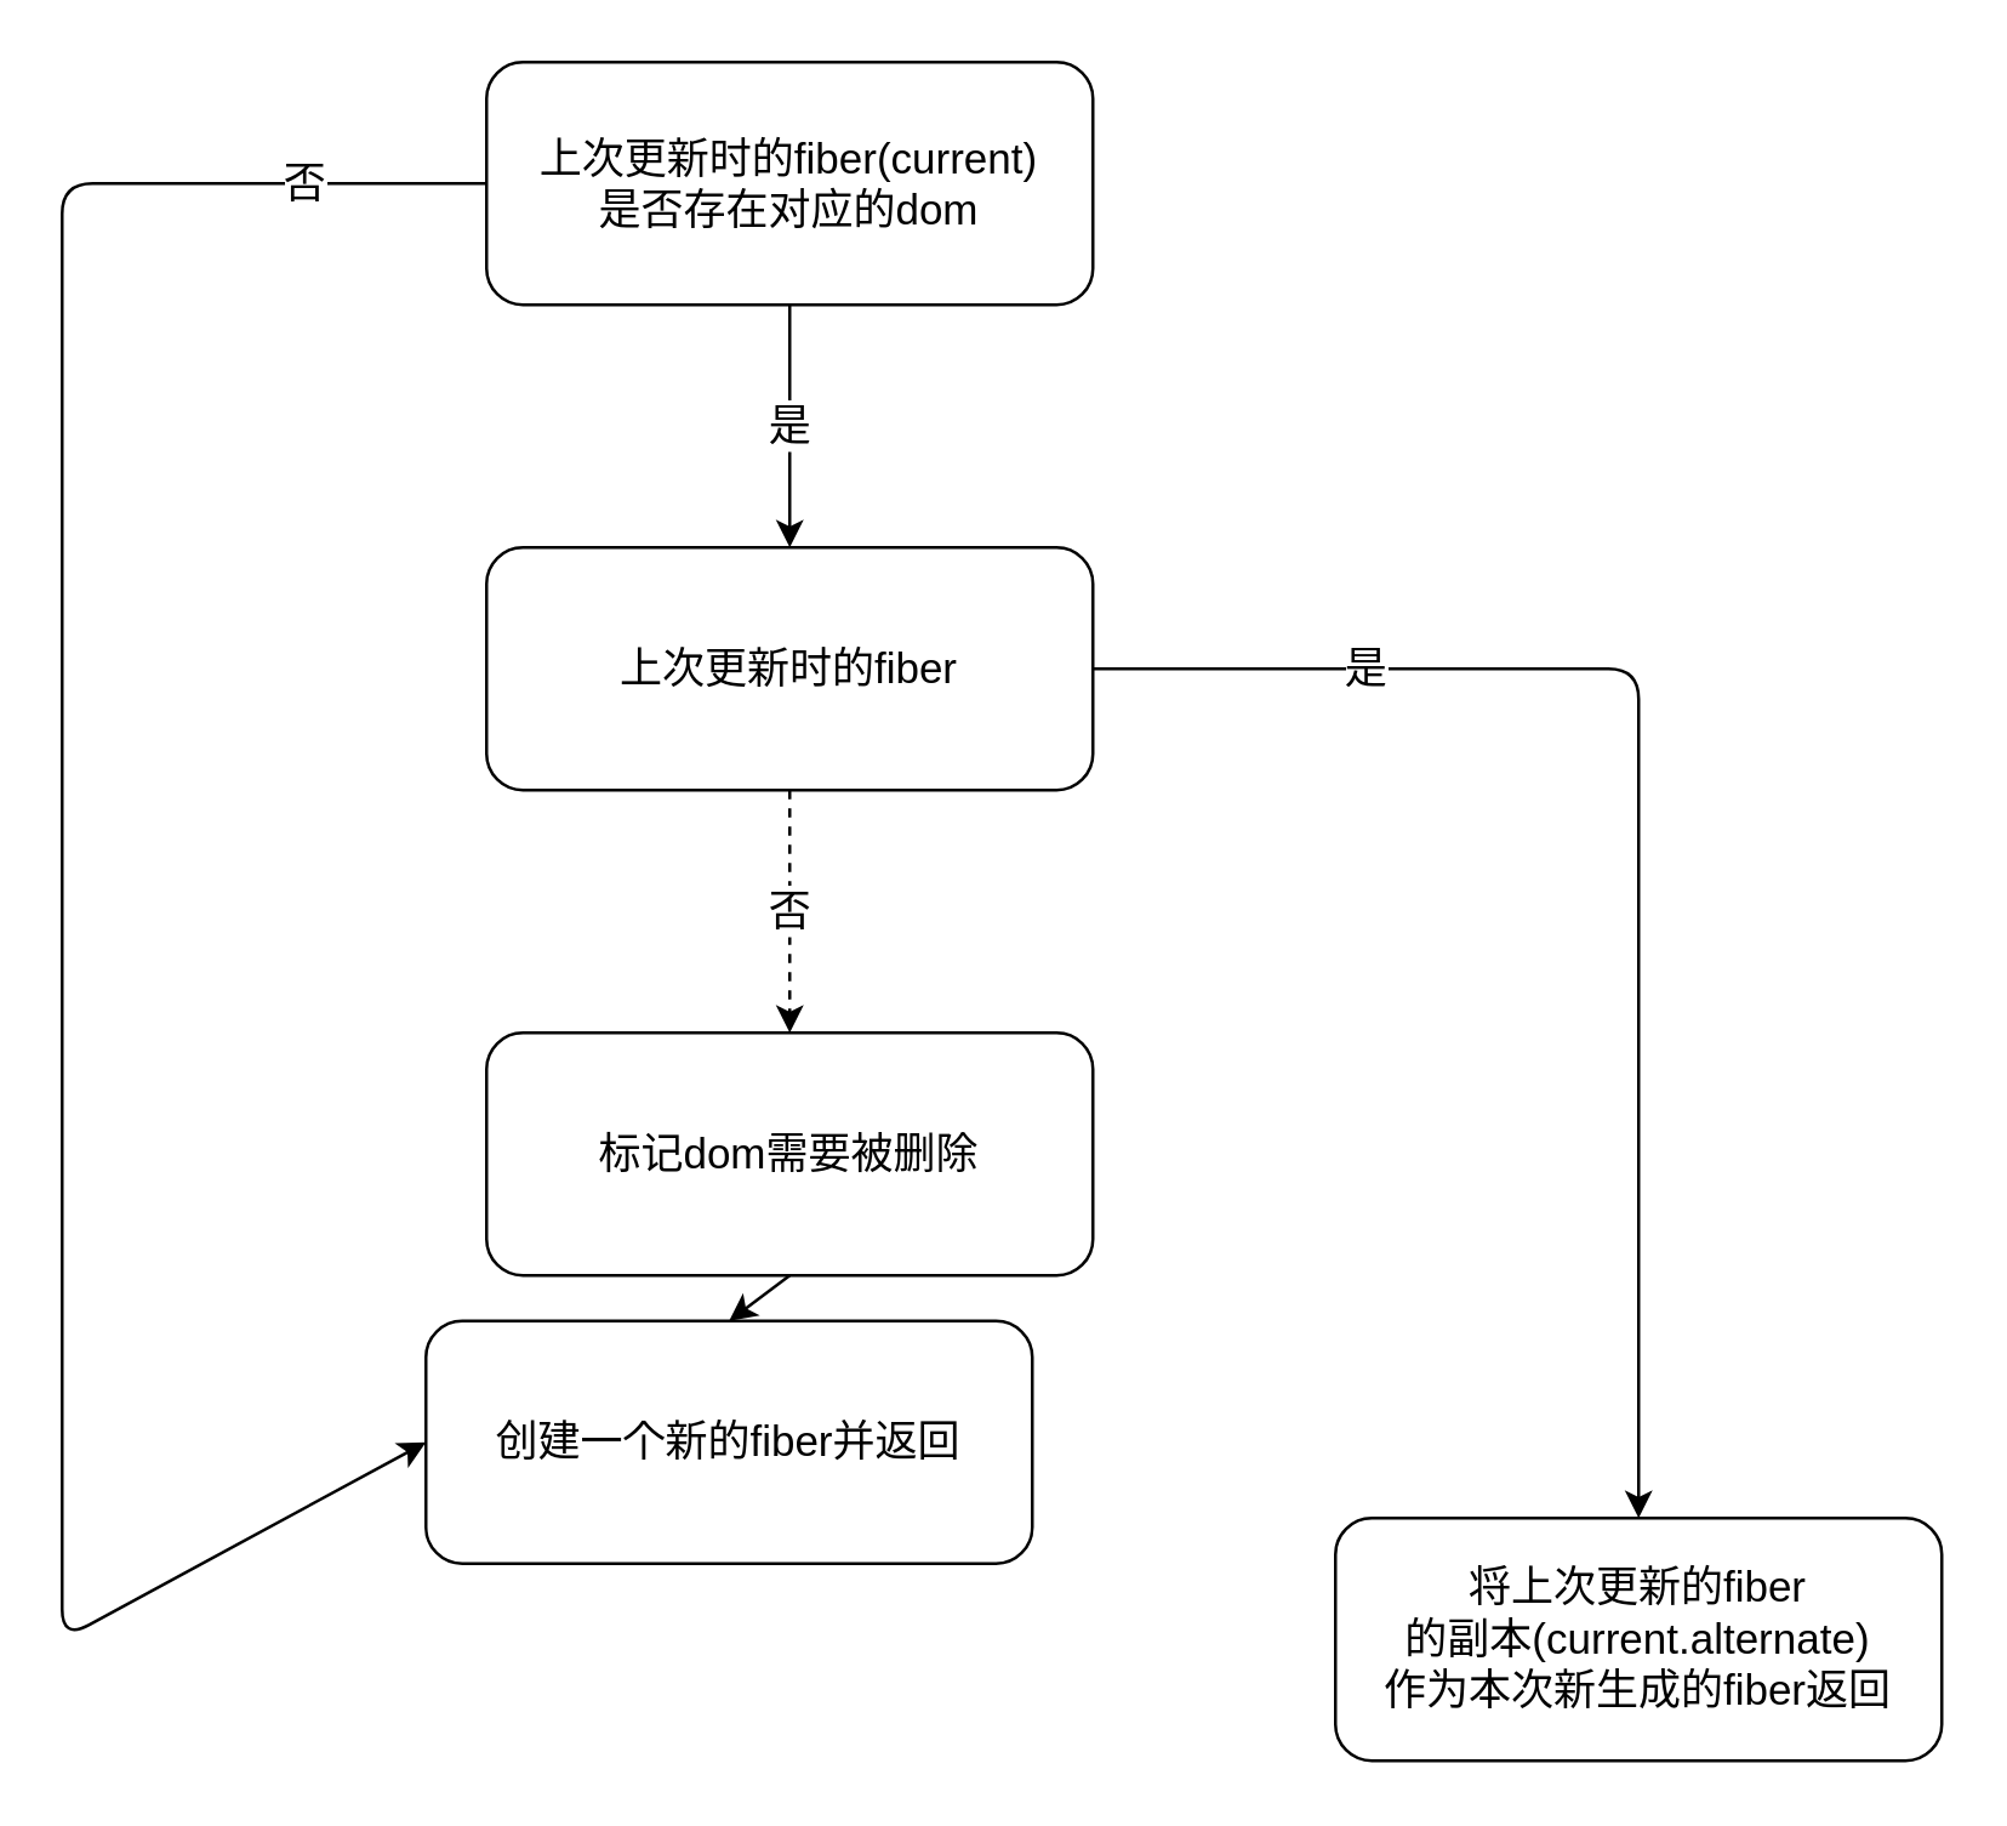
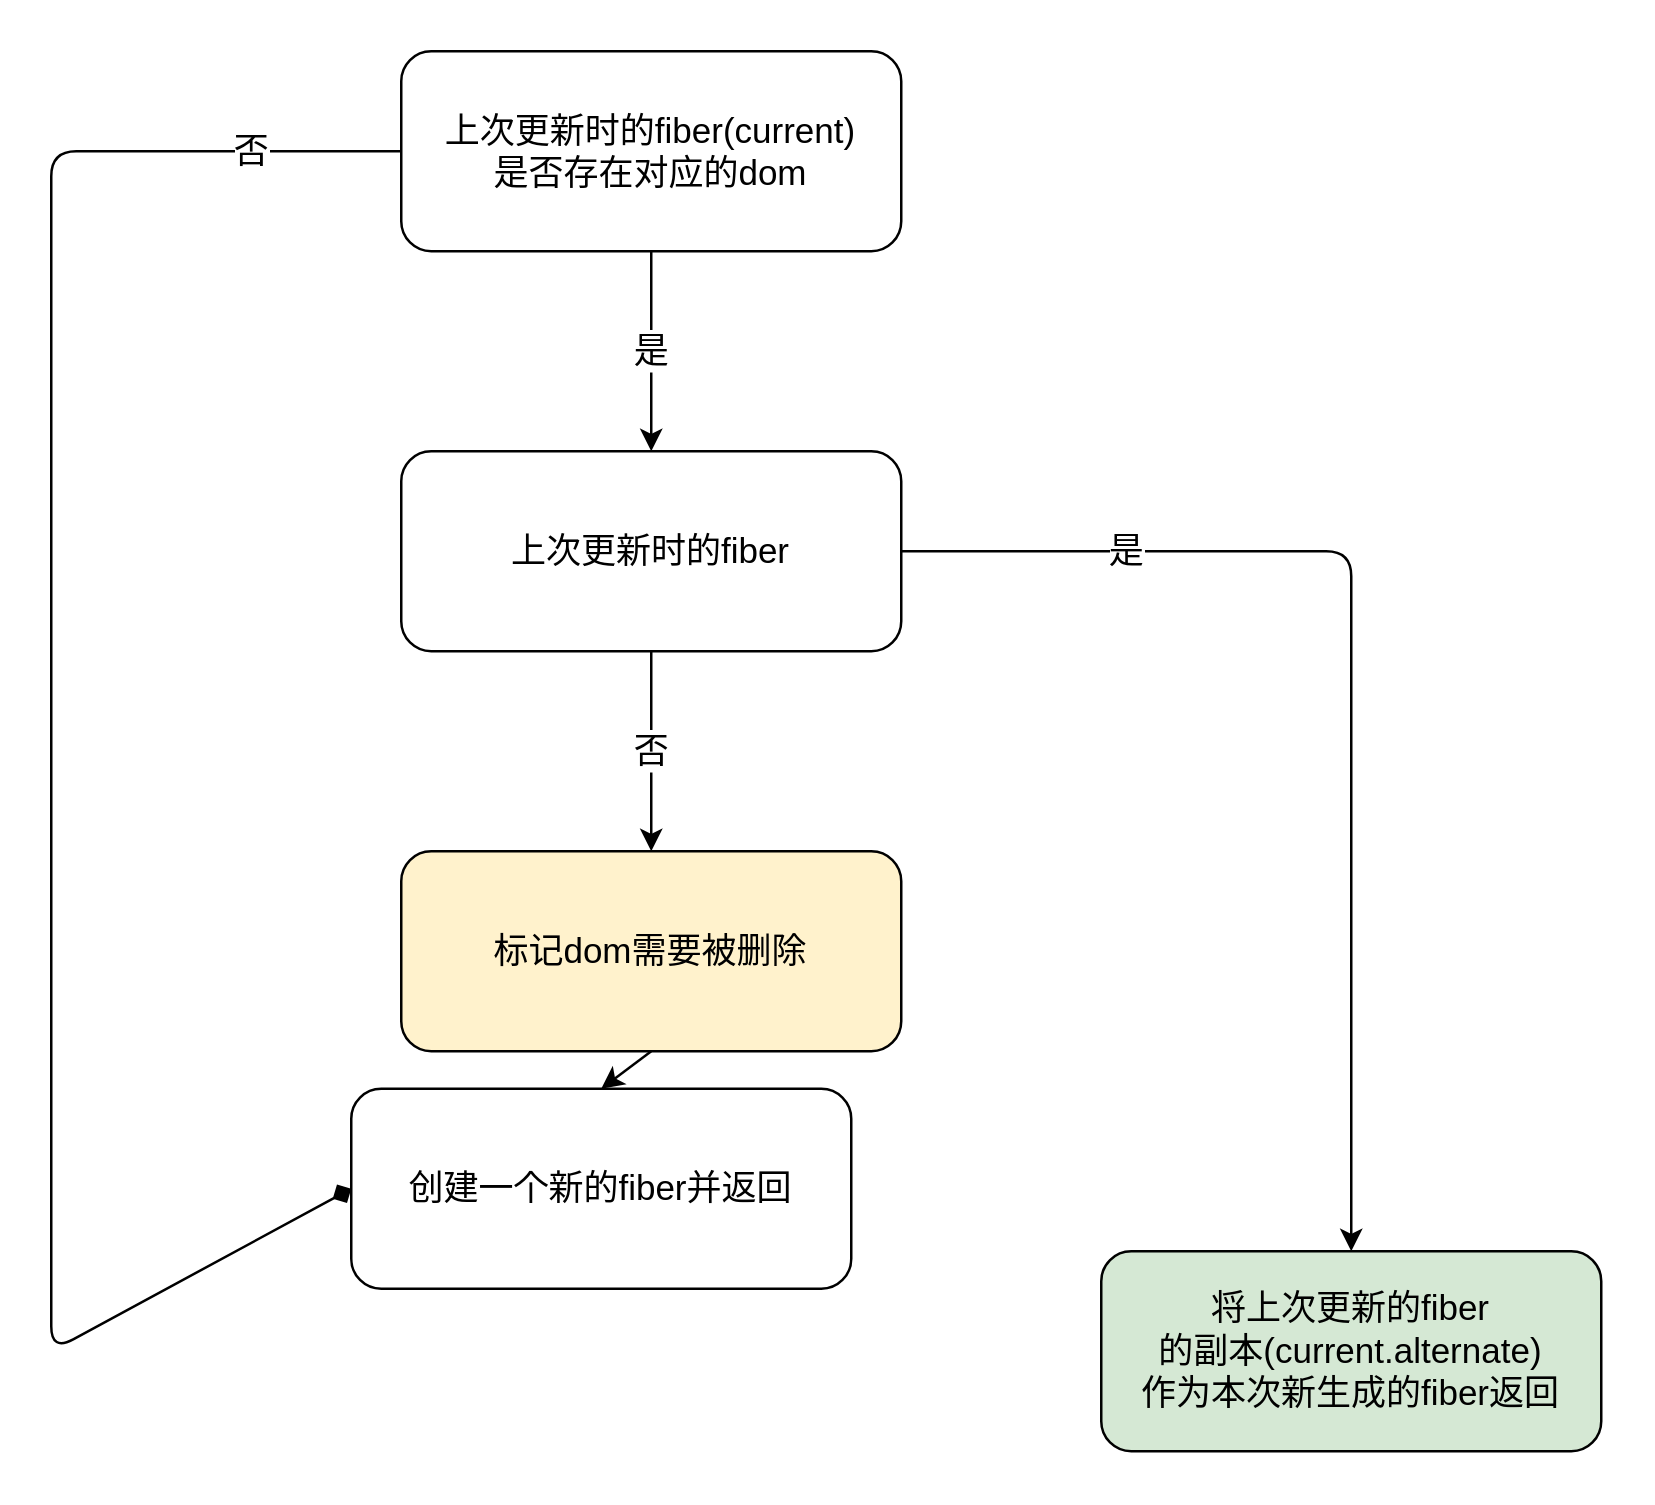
  <mxCell id="0" />
  <mxCell id="1" parent="0" />
  <mxCell id="2" value="是" style="edgeStyle=none;html=1;exitX=0.5;exitY=1;exitDx=0;exitDy=0;entryX=0.5;entryY=0;entryDx=0;entryDy=0;fontSize=14;" parent="1" source="4" target="6" edge="1"><mxGeometry relative="1" as="geometry" /></mxCell>
- <mxCell id="3" value="否" style="edgeStyle=none;html=1;exitX=0;exitY=0.5;exitDx=0;exitDy=0;entryX=0;entryY=0.5;entryDx=0;entryDy=0;fontSize=14;" parent="1" source="4" target="8" edge="1"><mxGeometry x="-0.842" relative="1" as="geometry"><Array as="points"><mxPoint x="20" y="60" /><mxPoint x="20" y="540" /></Array><mxPoint as="offset" /></mxGeometry></mxCell>
+ <mxCell id="3" value="否" style="edgeStyle=none;html=1;exitX=0;exitY=0.5;exitDx=0;exitDy=0;entryX=0;entryY=0.5;entryDx=0;entryDy=0;fontSize=14;endArrow=diamond;" parent="1" source="4" target="8" edge="1"><mxGeometry x="-0.842" relative="1" as="geometry"><Array as="points"><mxPoint x="20" y="60" /><mxPoint x="20" y="540" /></Array><mxPoint as="offset" /></mxGeometry></mxCell>
  <mxCell id="4" value="上次更新时的fiber(current)&lt;br&gt;是否存在对应的dom" style="rounded=1;whiteSpace=wrap;html=1;fontSize=14;" parent="1" vertex="1"><mxGeometry x="160" y="20" width="200" height="80" as="geometry" /></mxCell>
  <mxCell id="5" value="是" style="edgeStyle=none;html=1;exitX=1;exitY=0.5;exitDx=0;exitDy=0;entryX=0.5;entryY=0;entryDx=0;entryDy=0;fontSize=14;" parent="1" source="6" target="7" edge="1"><mxGeometry x="-0.609" relative="1" as="geometry"><Array as="points"><mxPoint x="540" y="220" /></Array><mxPoint as="offset" /></mxGeometry></mxCell>
  <mxCell id="6" value="上次更新时的fiber" style="rounded=1;whiteSpace=wrap;html=1;fontSize=14;" parent="1" vertex="1"><mxGeometry x="160" y="180" width="200" height="80" as="geometry" /></mxCell>
- <mxCell id="7" value="将上次更新的fiber&lt;br&gt;的副本(current.alternate)&lt;br&gt;作为本次新生成的fiber返回" style="rounded=1;whiteSpace=wrap;html=1;fontSize=14;" parent="1" vertex="1"><mxGeometry x="440" y="500" width="200" height="80" as="geometry" /></mxCell>
+ <mxCell id="7" value="将上次更新的fiber&lt;br&gt;的副本(current.alternate)&lt;br&gt;作为本次新生成的fiber返回" style="rounded=1;whiteSpace=wrap;html=1;fontSize=14;fillColor=#d5e8d4;" parent="1" vertex="1"><mxGeometry x="440" y="500" width="200" height="80" as="geometry" /></mxCell>
  <mxCell id="8" value="创建一个新的fiber并返回" style="rounded=1;whiteSpace=wrap;html=1;fontSize=14;" parent="1" vertex="1"><mxGeometry x="140" y="435" width="200" height="80" as="geometry" /></mxCell>
  <mxCell id="9" style="edgeStyle=none;html=1;exitX=0.5;exitY=1;exitDx=0;exitDy=0;entryX=0.5;entryY=0;entryDx=0;entryDy=0;fontSize=14;" parent="1" source="10" target="8" edge="1"><mxGeometry relative="1" as="geometry" /></mxCell>
- <mxCell id="10" value="标记dom需要被删除" style="rounded=1;whiteSpace=wrap;html=1;fontSize=14;" parent="1" vertex="1"><mxGeometry x="160" y="340" width="200" height="80" as="geometry" /></mxCell>
- <mxCell id="11" value="否" style="edgeStyle=none;html=1;exitX=0.5;exitY=1;exitDx=0;exitDy=0;entryX=0.5;entryY=0;entryDx=0;entryDy=0;fontSize=14;dashed=1;" parent="1" source="6" target="10" edge="1"><mxGeometry relative="1" as="geometry"><mxPoint x="280" y="280" as="sourcePoint" /><mxPoint x="280" y="360" as="targetPoint" /></mxGeometry></mxCell>
+ <mxCell id="10" value="标记dom需要被删除" style="rounded=1;whiteSpace=wrap;html=1;fontSize=14;fillColor=#fff2cc;" parent="1" vertex="1"><mxGeometry x="160" y="340" width="200" height="80" as="geometry" /></mxCell>
+ <mxCell id="11" value="否" style="edgeStyle=none;html=1;exitX=0.5;exitY=1;exitDx=0;exitDy=0;entryX=0.5;entryY=0;entryDx=0;entryDy=0;fontSize=14;" parent="1" source="6" target="10" edge="1"><mxGeometry relative="1" as="geometry"><mxPoint x="280" y="280" as="sourcePoint" /><mxPoint x="280" y="360" as="targetPoint" /></mxGeometry></mxCell>
